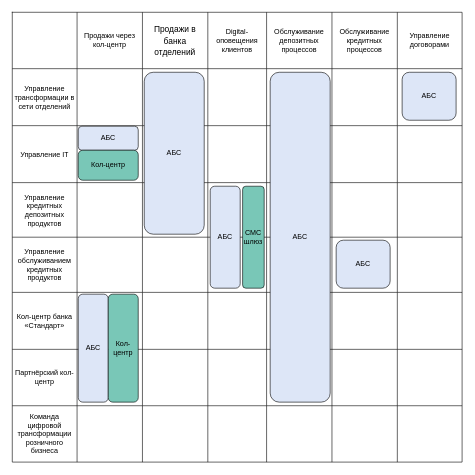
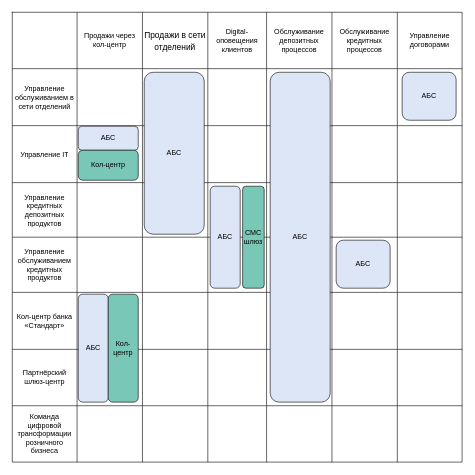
  <mxCell id="0" />
  <mxCell id="1" parent="0" />
  <mxCell id="2" value="" style="shape=table;startSize=0;container=1;collapsible=0;childLayout=tableLayout;" vertex="1" parent="1"><mxGeometry x="20" y="20" width="750" height="750" as="geometry" /></mxCell>
  <mxCell id="3" value="" style="shape=tableRow;horizontal=0;startSize=0;swimlaneHead=0;swimlaneBody=0;strokeColor=inherit;top=0;left=0;bottom=0;right=0;collapsible=0;dropTarget=0;fillColor=none;points=[[0,0.5],[1,0.5]];portConstraint=eastwest;fontSize=16;" vertex="1" parent="2"><mxGeometry width="750" height="94" as="geometry" /></mxCell>
  <mxCell id="4" value="" style="shape=partialRectangle;html=1;whiteSpace=wrap;connectable=0;strokeColor=inherit;overflow=hidden;fillColor=none;top=0;left=0;bottom=0;right=0;pointerEvents=1;fontSize=16;" vertex="1" parent="3"><mxGeometry width="108" height="94" as="geometry"><mxRectangle width="108" height="94" as="alternateBounds" /></mxGeometry></mxCell>
  <mxCell id="5" value="Продажи через кол-центр" style="shape=partialRectangle;html=1;whiteSpace=wrap;connectable=0;strokeColor=inherit;overflow=hidden;fillColor=none;top=0;left=0;bottom=0;right=0;pointerEvents=1;" vertex="1" parent="3"><mxGeometry x="108" width="109" height="94" as="geometry"><mxRectangle width="109" height="94" as="alternateBounds" /></mxGeometry></mxCell>
- <mxCell id="6" value="&lt;span style=&quot;font-family: Arial; font-size: 14px; background-color: rgb(255, 255, 255);&quot;&gt;Продажи в банка отделений&lt;/span&gt;" style="shape=partialRectangle;html=1;whiteSpace=wrap;connectable=0;strokeColor=inherit;overflow=hidden;fillColor=none;top=0;left=0;bottom=0;right=0;pointerEvents=1;fontSize=16;" vertex="1" parent="3"><mxGeometry x="217" width="109" height="94" as="geometry"><mxRectangle width="109" height="94" as="alternateBounds" /></mxGeometry></mxCell>
+ <mxCell id="6" value="&lt;span style=&quot;font-family: Arial; font-size: 14px; background-color: rgb(255, 255, 255);&quot;&gt;Продажи в сети отделений&lt;/span&gt;" style="shape=partialRectangle;html=1;whiteSpace=wrap;connectable=0;strokeColor=inherit;overflow=hidden;fillColor=none;top=0;left=0;bottom=0;right=0;pointerEvents=1;fontSize=16;" vertex="1" parent="3"><mxGeometry x="217" width="109" height="94" as="geometry"><mxRectangle width="109" height="94" as="alternateBounds" /></mxGeometry></mxCell>
  <mxCell id="7" value="Digital-оповещения клиентов" style="shape=partialRectangle;html=1;whiteSpace=wrap;connectable=0;strokeColor=inherit;overflow=hidden;fillColor=none;top=0;left=0;bottom=0;right=0;pointerEvents=1;" vertex="1" parent="3"><mxGeometry x="326" width="98" height="94" as="geometry"><mxRectangle width="98" height="94" as="alternateBounds" /></mxGeometry></mxCell>
  <mxCell id="8" value="Обслуживание депозитных процессов" style="shape=partialRectangle;html=1;whiteSpace=wrap;connectable=0;strokeColor=inherit;overflow=hidden;fillColor=none;top=0;left=0;bottom=0;right=0;pointerEvents=1;" vertex="1" parent="3"><mxGeometry x="424" width="109" height="94" as="geometry"><mxRectangle width="109" height="94" as="alternateBounds" /></mxGeometry></mxCell>
  <mxCell id="9" value="Обслуживание кредитных процессов" style="shape=partialRectangle;html=1;whiteSpace=wrap;connectable=0;strokeColor=inherit;overflow=hidden;fillColor=none;top=0;left=0;bottom=0;right=0;pointerEvents=1;" vertex="1" parent="3"><mxGeometry x="533" width="109" height="94" as="geometry"><mxRectangle width="109" height="94" as="alternateBounds" /></mxGeometry></mxCell>
  <mxCell id="10" value="Управление договорами" style="shape=partialRectangle;html=1;whiteSpace=wrap;connectable=0;strokeColor=inherit;overflow=hidden;fillColor=none;top=0;left=0;bottom=0;right=0;pointerEvents=1;" vertex="1" parent="3"><mxGeometry x="642" width="108" height="94" as="geometry"><mxRectangle width="108" height="94" as="alternateBounds" /></mxGeometry></mxCell>
  <mxCell id="11" value="" style="shape=tableRow;horizontal=0;startSize=0;swimlaneHead=0;swimlaneBody=0;strokeColor=inherit;top=0;left=0;bottom=0;right=0;collapsible=0;dropTarget=0;fillColor=none;points=[[0,0.5],[1,0.5]];portConstraint=eastwest;fontSize=16;" vertex="1" parent="2"><mxGeometry y="94" width="750" height="95" as="geometry" /></mxCell>
- <mxCell id="12" value="Управление трансформации в сети отделений" style="shape=partialRectangle;html=1;whiteSpace=wrap;connectable=0;strokeColor=inherit;overflow=hidden;fillColor=none;top=0;left=0;bottom=0;right=0;pointerEvents=1;" vertex="1" parent="11"><mxGeometry width="108" height="95" as="geometry"><mxRectangle width="108" height="95" as="alternateBounds" /></mxGeometry></mxCell>
+ <mxCell id="12" value="Управление обслуживанием в сети отделений" style="shape=partialRectangle;html=1;whiteSpace=wrap;connectable=0;strokeColor=inherit;overflow=hidden;fillColor=none;top=0;left=0;bottom=0;right=0;pointerEvents=1;" vertex="1" parent="11"><mxGeometry width="108" height="95" as="geometry"><mxRectangle width="108" height="95" as="alternateBounds" /></mxGeometry></mxCell>
  <mxCell id="13" value="" style="shape=partialRectangle;html=1;whiteSpace=wrap;connectable=0;strokeColor=inherit;overflow=hidden;fillColor=none;top=0;left=0;bottom=0;right=0;pointerEvents=1;fontSize=16;" vertex="1" parent="11"><mxGeometry x="108" width="109" height="95" as="geometry"><mxRectangle width="109" height="95" as="alternateBounds" /></mxGeometry></mxCell>
  <mxCell id="14" value="" style="shape=partialRectangle;html=1;whiteSpace=wrap;connectable=0;strokeColor=inherit;overflow=hidden;fillColor=none;top=0;left=0;bottom=0;right=0;pointerEvents=1;fontSize=16;" vertex="1" parent="11"><mxGeometry x="217" width="109" height="95" as="geometry"><mxRectangle width="109" height="95" as="alternateBounds" /></mxGeometry></mxCell>
  <mxCell id="15" style="shape=partialRectangle;html=1;whiteSpace=wrap;connectable=0;strokeColor=inherit;overflow=hidden;fillColor=none;top=0;left=0;bottom=0;right=0;pointerEvents=1;fontSize=16;" vertex="1" parent="11"><mxGeometry x="326" width="98" height="95" as="geometry"><mxRectangle width="98" height="95" as="alternateBounds" /></mxGeometry></mxCell>
  <mxCell id="16" style="shape=partialRectangle;html=1;whiteSpace=wrap;connectable=0;strokeColor=inherit;overflow=hidden;fillColor=none;top=0;left=0;bottom=0;right=0;pointerEvents=1;fontSize=16;" vertex="1" parent="11"><mxGeometry x="424" width="109" height="95" as="geometry"><mxRectangle width="109" height="95" as="alternateBounds" /></mxGeometry></mxCell>
  <mxCell id="17" style="shape=partialRectangle;html=1;whiteSpace=wrap;connectable=0;strokeColor=inherit;overflow=hidden;fillColor=none;top=0;left=0;bottom=0;right=0;pointerEvents=1;fontSize=16;" vertex="1" parent="11"><mxGeometry x="533" width="109" height="95" as="geometry"><mxRectangle width="109" height="95" as="alternateBounds" /></mxGeometry></mxCell>
  <mxCell id="18" style="shape=partialRectangle;html=1;whiteSpace=wrap;connectable=0;strokeColor=inherit;overflow=hidden;fillColor=none;top=0;left=0;bottom=0;right=0;pointerEvents=1;fontSize=16;" vertex="1" parent="11"><mxGeometry x="642" width="108" height="95" as="geometry"><mxRectangle width="108" height="95" as="alternateBounds" /></mxGeometry></mxCell>
  <mxCell id="19" value="" style="shape=tableRow;horizontal=0;startSize=0;swimlaneHead=0;swimlaneBody=0;strokeColor=inherit;top=0;left=0;bottom=0;right=0;collapsible=0;dropTarget=0;fillColor=none;points=[[0,0.5],[1,0.5]];portConstraint=eastwest;fontSize=16;rounded=0;" vertex="1" parent="2"><mxGeometry y="189" width="750" height="95" as="geometry" /></mxCell>
  <mxCell id="20" value="Управление IT" style="shape=partialRectangle;html=1;whiteSpace=wrap;connectable=0;strokeColor=inherit;overflow=hidden;fillColor=none;top=0;left=0;bottom=0;right=0;pointerEvents=1;" vertex="1" parent="19"><mxGeometry width="108" height="95" as="geometry"><mxRectangle width="108" height="95" as="alternateBounds" /></mxGeometry></mxCell>
  <mxCell id="21" value="" style="shape=partialRectangle;html=1;whiteSpace=wrap;connectable=0;strokeColor=inherit;overflow=hidden;fillColor=none;top=0;left=0;bottom=0;right=0;pointerEvents=1;fontSize=16;" vertex="1" parent="19"><mxGeometry x="108" width="109" height="95" as="geometry"><mxRectangle width="109" height="95" as="alternateBounds" /></mxGeometry></mxCell>
  <mxCell id="22" value="" style="shape=partialRectangle;html=1;whiteSpace=wrap;connectable=0;strokeColor=inherit;overflow=hidden;fillColor=none;top=0;left=0;bottom=0;right=0;pointerEvents=1;fontSize=16;" vertex="1" parent="19"><mxGeometry x="217" width="109" height="95" as="geometry"><mxRectangle width="109" height="95" as="alternateBounds" /></mxGeometry></mxCell>
  <mxCell id="23" style="shape=partialRectangle;html=1;whiteSpace=wrap;connectable=0;strokeColor=inherit;overflow=hidden;fillColor=none;top=0;left=0;bottom=0;right=0;pointerEvents=1;fontSize=16;" vertex="1" parent="19"><mxGeometry x="326" width="98" height="95" as="geometry"><mxRectangle width="98" height="95" as="alternateBounds" /></mxGeometry></mxCell>
  <mxCell id="24" style="shape=partialRectangle;html=1;whiteSpace=wrap;connectable=0;strokeColor=inherit;overflow=hidden;fillColor=none;top=0;left=0;bottom=0;right=0;pointerEvents=1;fontSize=16;" vertex="1" parent="19"><mxGeometry x="424" width="109" height="95" as="geometry"><mxRectangle width="109" height="95" as="alternateBounds" /></mxGeometry></mxCell>
  <mxCell id="25" style="shape=partialRectangle;html=1;whiteSpace=wrap;connectable=0;strokeColor=inherit;overflow=hidden;fillColor=none;top=0;left=0;bottom=0;right=0;pointerEvents=1;fontSize=16;" vertex="1" parent="19"><mxGeometry x="533" width="109" height="95" as="geometry"><mxRectangle width="109" height="95" as="alternateBounds" /></mxGeometry></mxCell>
  <mxCell id="26" style="shape=partialRectangle;html=1;whiteSpace=wrap;connectable=0;strokeColor=inherit;overflow=hidden;fillColor=none;top=0;left=0;bottom=0;right=0;pointerEvents=1;fontSize=16;" vertex="1" parent="19"><mxGeometry x="642" width="108" height="95" as="geometry"><mxRectangle width="108" height="95" as="alternateBounds" /></mxGeometry></mxCell>
  <mxCell id="27" style="shape=tableRow;horizontal=0;startSize=0;swimlaneHead=0;swimlaneBody=0;strokeColor=inherit;top=0;left=0;bottom=0;right=0;collapsible=0;dropTarget=0;fillColor=none;points=[[0,0.5],[1,0.5]];portConstraint=eastwest;fontSize=16;rounded=0;" vertex="1" parent="2"><mxGeometry y="284" width="750" height="91" as="geometry" /></mxCell>
  <mxCell id="28" value="Управление кредитных депозитных продуктов" style="shape=partialRectangle;html=1;whiteSpace=wrap;connectable=0;strokeColor=inherit;overflow=hidden;fillColor=none;top=0;left=0;bottom=0;right=0;pointerEvents=1;" vertex="1" parent="27"><mxGeometry width="108" height="91" as="geometry"><mxRectangle width="108" height="91" as="alternateBounds" /></mxGeometry></mxCell>
  <mxCell id="29" style="shape=partialRectangle;html=1;whiteSpace=wrap;connectable=0;strokeColor=inherit;overflow=hidden;fillColor=none;top=0;left=0;bottom=0;right=0;pointerEvents=1;fontSize=16;" vertex="1" parent="27"><mxGeometry x="108" width="109" height="91" as="geometry"><mxRectangle width="109" height="91" as="alternateBounds" /></mxGeometry></mxCell>
  <mxCell id="30" style="shape=partialRectangle;html=1;whiteSpace=wrap;connectable=0;strokeColor=inherit;overflow=hidden;fillColor=none;top=0;left=0;bottom=0;right=0;pointerEvents=1;fontSize=16;" vertex="1" parent="27"><mxGeometry x="217" width="109" height="91" as="geometry"><mxRectangle width="109" height="91" as="alternateBounds" /></mxGeometry></mxCell>
  <mxCell id="31" style="shape=partialRectangle;html=1;whiteSpace=wrap;connectable=0;strokeColor=inherit;overflow=hidden;fillColor=none;top=0;left=0;bottom=0;right=0;pointerEvents=1;fontSize=16;" vertex="1" parent="27"><mxGeometry x="326" width="98" height="91" as="geometry"><mxRectangle width="98" height="91" as="alternateBounds" /></mxGeometry></mxCell>
  <mxCell id="32" style="shape=partialRectangle;html=1;whiteSpace=wrap;connectable=0;strokeColor=inherit;overflow=hidden;fillColor=none;top=0;left=0;bottom=0;right=0;pointerEvents=1;fontSize=16;" vertex="1" parent="27"><mxGeometry x="424" width="109" height="91" as="geometry"><mxRectangle width="109" height="91" as="alternateBounds" /></mxGeometry></mxCell>
  <mxCell id="33" style="shape=partialRectangle;html=1;whiteSpace=wrap;connectable=0;strokeColor=inherit;overflow=hidden;fillColor=none;top=0;left=0;bottom=0;right=0;pointerEvents=1;fontSize=16;" vertex="1" parent="27"><mxGeometry x="533" width="109" height="91" as="geometry"><mxRectangle width="109" height="91" as="alternateBounds" /></mxGeometry></mxCell>
  <mxCell id="34" style="shape=partialRectangle;html=1;whiteSpace=wrap;connectable=0;strokeColor=inherit;overflow=hidden;fillColor=none;top=0;left=0;bottom=0;right=0;pointerEvents=1;fontSize=16;" vertex="1" parent="27"><mxGeometry x="642" width="108" height="91" as="geometry"><mxRectangle width="108" height="91" as="alternateBounds" /></mxGeometry></mxCell>
  <mxCell id="35" style="shape=tableRow;horizontal=0;startSize=0;swimlaneHead=0;swimlaneBody=0;strokeColor=inherit;top=0;left=0;bottom=0;right=0;collapsible=0;dropTarget=0;fillColor=none;points=[[0,0.5],[1,0.5]];portConstraint=eastwest;fontSize=16;rounded=0;" vertex="1" parent="2"><mxGeometry y="375" width="750" height="92" as="geometry" /></mxCell>
  <mxCell id="36" value="Управление обслуживанием кредитных продуктов" style="shape=partialRectangle;html=1;whiteSpace=wrap;connectable=0;strokeColor=inherit;overflow=hidden;fillColor=none;top=0;left=0;bottom=0;right=0;pointerEvents=1;" vertex="1" parent="35"><mxGeometry width="108" height="92" as="geometry"><mxRectangle width="108" height="92" as="alternateBounds" /></mxGeometry></mxCell>
  <mxCell id="37" style="shape=partialRectangle;html=1;whiteSpace=wrap;connectable=0;strokeColor=inherit;overflow=hidden;fillColor=none;top=0;left=0;bottom=0;right=0;pointerEvents=1;fontSize=16;" vertex="1" parent="35"><mxGeometry x="108" width="109" height="92" as="geometry"><mxRectangle width="109" height="92" as="alternateBounds" /></mxGeometry></mxCell>
  <mxCell id="38" style="shape=partialRectangle;html=1;whiteSpace=wrap;connectable=0;strokeColor=inherit;overflow=hidden;fillColor=none;top=0;left=0;bottom=0;right=0;pointerEvents=1;fontSize=16;" vertex="1" parent="35"><mxGeometry x="217" width="109" height="92" as="geometry"><mxRectangle width="109" height="92" as="alternateBounds" /></mxGeometry></mxCell>
  <mxCell id="39" style="shape=partialRectangle;html=1;whiteSpace=wrap;connectable=0;strokeColor=inherit;overflow=hidden;fillColor=none;top=0;left=0;bottom=0;right=0;pointerEvents=1;fontSize=16;" vertex="1" parent="35"><mxGeometry x="326" width="98" height="92" as="geometry"><mxRectangle width="98" height="92" as="alternateBounds" /></mxGeometry></mxCell>
  <mxCell id="40" style="shape=partialRectangle;html=1;whiteSpace=wrap;connectable=0;strokeColor=inherit;overflow=hidden;fillColor=none;top=0;left=0;bottom=0;right=0;pointerEvents=1;fontSize=16;" vertex="1" parent="35"><mxGeometry x="424" width="109" height="92" as="geometry"><mxRectangle width="109" height="92" as="alternateBounds" /></mxGeometry></mxCell>
  <mxCell id="41" style="shape=partialRectangle;html=1;whiteSpace=wrap;connectable=0;strokeColor=inherit;overflow=hidden;fillColor=none;top=0;left=0;bottom=0;right=0;pointerEvents=1;fontSize=16;" vertex="1" parent="35"><mxGeometry x="533" width="109" height="92" as="geometry"><mxRectangle width="109" height="92" as="alternateBounds" /></mxGeometry></mxCell>
  <mxCell id="42" style="shape=partialRectangle;html=1;whiteSpace=wrap;connectable=0;strokeColor=inherit;overflow=hidden;fillColor=none;top=0;left=0;bottom=0;right=0;pointerEvents=1;fontSize=16;" vertex="1" parent="35"><mxGeometry x="642" width="108" height="92" as="geometry"><mxRectangle width="108" height="92" as="alternateBounds" /></mxGeometry></mxCell>
  <mxCell id="43" style="shape=tableRow;horizontal=0;startSize=0;swimlaneHead=0;swimlaneBody=0;strokeColor=inherit;top=0;left=0;bottom=0;right=0;collapsible=0;dropTarget=0;fillColor=none;points=[[0,0.5],[1,0.5]];portConstraint=eastwest;fontSize=16;rounded=0;" vertex="1" parent="2"><mxGeometry y="467" width="750" height="95" as="geometry" /></mxCell>
  <mxCell id="44" value="Кол-центр банка «Стандарт»" style="shape=partialRectangle;html=1;whiteSpace=wrap;connectable=0;strokeColor=inherit;overflow=hidden;fillColor=none;top=0;left=0;bottom=0;right=0;pointerEvents=1;" vertex="1" parent="43"><mxGeometry width="108" height="95" as="geometry"><mxRectangle width="108" height="95" as="alternateBounds" /></mxGeometry></mxCell>
  <mxCell id="45" style="shape=partialRectangle;html=1;whiteSpace=wrap;connectable=0;strokeColor=inherit;overflow=hidden;fillColor=none;top=0;left=0;bottom=0;right=0;pointerEvents=1;fontSize=16;" vertex="1" parent="43"><mxGeometry x="108" width="109" height="95" as="geometry"><mxRectangle width="109" height="95" as="alternateBounds" /></mxGeometry></mxCell>
  <mxCell id="46" style="shape=partialRectangle;html=1;whiteSpace=wrap;connectable=0;strokeColor=inherit;overflow=hidden;fillColor=none;top=0;left=0;bottom=0;right=0;pointerEvents=1;fontSize=16;" vertex="1" parent="43"><mxGeometry x="217" width="109" height="95" as="geometry"><mxRectangle width="109" height="95" as="alternateBounds" /></mxGeometry></mxCell>
  <mxCell id="47" style="shape=partialRectangle;html=1;whiteSpace=wrap;connectable=0;strokeColor=inherit;overflow=hidden;fillColor=none;top=0;left=0;bottom=0;right=0;pointerEvents=1;fontSize=16;" vertex="1" parent="43"><mxGeometry x="326" width="98" height="95" as="geometry"><mxRectangle width="98" height="95" as="alternateBounds" /></mxGeometry></mxCell>
  <mxCell id="48" style="shape=partialRectangle;html=1;whiteSpace=wrap;connectable=0;strokeColor=inherit;overflow=hidden;fillColor=none;top=0;left=0;bottom=0;right=0;pointerEvents=1;fontSize=16;" vertex="1" parent="43"><mxGeometry x="424" width="109" height="95" as="geometry"><mxRectangle width="109" height="95" as="alternateBounds" /></mxGeometry></mxCell>
  <mxCell id="49" style="shape=partialRectangle;html=1;whiteSpace=wrap;connectable=0;strokeColor=inherit;overflow=hidden;fillColor=none;top=0;left=0;bottom=0;right=0;pointerEvents=1;fontSize=16;" vertex="1" parent="43"><mxGeometry x="533" width="109" height="95" as="geometry"><mxRectangle width="109" height="95" as="alternateBounds" /></mxGeometry></mxCell>
  <mxCell id="50" style="shape=partialRectangle;html=1;whiteSpace=wrap;connectable=0;strokeColor=inherit;overflow=hidden;fillColor=none;top=0;left=0;bottom=0;right=0;pointerEvents=1;fontSize=16;" vertex="1" parent="43"><mxGeometry x="642" width="108" height="95" as="geometry"><mxRectangle width="108" height="95" as="alternateBounds" /></mxGeometry></mxCell>
  <mxCell id="51" style="shape=tableRow;horizontal=0;startSize=0;swimlaneHead=0;swimlaneBody=0;strokeColor=inherit;top=0;left=0;bottom=0;right=0;collapsible=0;dropTarget=0;fillColor=none;points=[[0,0.5],[1,0.5]];portConstraint=eastwest;fontSize=16;rounded=0;" vertex="1" parent="2"><mxGeometry y="562" width="750" height="94" as="geometry" /></mxCell>
- <mxCell id="52" value="Партнёрский кол-центр" style="shape=partialRectangle;html=1;whiteSpace=wrap;connectable=0;strokeColor=inherit;overflow=hidden;fillColor=none;top=0;left=0;bottom=0;right=0;pointerEvents=1;" vertex="1" parent="51"><mxGeometry width="108" height="94" as="geometry"><mxRectangle width="108" height="94" as="alternateBounds" /></mxGeometry></mxCell>
+ <mxCell id="52" value="Партнёрский шлюз-центр" style="shape=partialRectangle;html=1;whiteSpace=wrap;connectable=0;strokeColor=inherit;overflow=hidden;fillColor=none;top=0;left=0;bottom=0;right=0;pointerEvents=1;" vertex="1" parent="51"><mxGeometry width="108" height="94" as="geometry"><mxRectangle width="108" height="94" as="alternateBounds" /></mxGeometry></mxCell>
  <mxCell id="53" style="shape=partialRectangle;html=1;whiteSpace=wrap;connectable=0;strokeColor=inherit;overflow=hidden;fillColor=none;top=0;left=0;bottom=0;right=0;pointerEvents=1;fontSize=16;" vertex="1" parent="51"><mxGeometry x="108" width="109" height="94" as="geometry"><mxRectangle width="109" height="94" as="alternateBounds" /></mxGeometry></mxCell>
  <mxCell id="54" style="shape=partialRectangle;html=1;whiteSpace=wrap;connectable=0;strokeColor=inherit;overflow=hidden;fillColor=none;top=0;left=0;bottom=0;right=0;pointerEvents=1;fontSize=16;" vertex="1" parent="51"><mxGeometry x="217" width="109" height="94" as="geometry"><mxRectangle width="109" height="94" as="alternateBounds" /></mxGeometry></mxCell>
  <mxCell id="55" style="shape=partialRectangle;html=1;whiteSpace=wrap;connectable=0;strokeColor=inherit;overflow=hidden;fillColor=none;top=0;left=0;bottom=0;right=0;pointerEvents=1;fontSize=16;" vertex="1" parent="51"><mxGeometry x="326" width="98" height="94" as="geometry"><mxRectangle width="98" height="94" as="alternateBounds" /></mxGeometry></mxCell>
  <mxCell id="56" style="shape=partialRectangle;html=1;whiteSpace=wrap;connectable=0;strokeColor=inherit;overflow=hidden;fillColor=none;top=0;left=0;bottom=0;right=0;pointerEvents=1;fontSize=16;" vertex="1" parent="51"><mxGeometry x="424" width="109" height="94" as="geometry"><mxRectangle width="109" height="94" as="alternateBounds" /></mxGeometry></mxCell>
  <mxCell id="57" style="shape=partialRectangle;html=1;whiteSpace=wrap;connectable=0;strokeColor=inherit;overflow=hidden;fillColor=none;top=0;left=0;bottom=0;right=0;pointerEvents=1;fontSize=16;" vertex="1" parent="51"><mxGeometry x="533" width="109" height="94" as="geometry"><mxRectangle width="109" height="94" as="alternateBounds" /></mxGeometry></mxCell>
  <mxCell id="58" style="shape=partialRectangle;html=1;whiteSpace=wrap;connectable=0;strokeColor=inherit;overflow=hidden;fillColor=none;top=0;left=0;bottom=0;right=0;pointerEvents=1;fontSize=16;" vertex="1" parent="51"><mxGeometry x="642" width="108" height="94" as="geometry"><mxRectangle width="108" height="94" as="alternateBounds" /></mxGeometry></mxCell>
  <mxCell id="59" style="shape=tableRow;horizontal=0;startSize=0;swimlaneHead=0;swimlaneBody=0;strokeColor=inherit;top=0;left=0;bottom=0;right=0;collapsible=0;dropTarget=0;fillColor=none;points=[[0,0.5],[1,0.5]];portConstraint=eastwest;fontSize=16;rounded=0;" vertex="1" parent="2"><mxGeometry y="656" width="750" height="94" as="geometry" /></mxCell>
  <mxCell id="60" value="Команда цифровой трансформации розничного бизнеса" style="shape=partialRectangle;html=1;whiteSpace=wrap;connectable=0;strokeColor=inherit;overflow=hidden;fillColor=none;top=0;left=0;bottom=0;right=0;pointerEvents=1;" vertex="1" parent="59"><mxGeometry width="108" height="94" as="geometry"><mxRectangle width="108" height="94" as="alternateBounds" /></mxGeometry></mxCell>
  <mxCell id="61" style="shape=partialRectangle;html=1;whiteSpace=wrap;connectable=0;strokeColor=inherit;overflow=hidden;fillColor=none;top=0;left=0;bottom=0;right=0;pointerEvents=1;fontSize=16;" vertex="1" parent="59"><mxGeometry x="108" width="109" height="94" as="geometry"><mxRectangle width="109" height="94" as="alternateBounds" /></mxGeometry></mxCell>
  <mxCell id="62" style="shape=partialRectangle;html=1;whiteSpace=wrap;connectable=0;strokeColor=inherit;overflow=hidden;fillColor=none;top=0;left=0;bottom=0;right=0;pointerEvents=1;fontSize=16;" vertex="1" parent="59"><mxGeometry x="217" width="109" height="94" as="geometry"><mxRectangle width="109" height="94" as="alternateBounds" /></mxGeometry></mxCell>
  <mxCell id="63" style="shape=partialRectangle;html=1;whiteSpace=wrap;connectable=0;strokeColor=inherit;overflow=hidden;fillColor=none;top=0;left=0;bottom=0;right=0;pointerEvents=1;fontSize=16;" vertex="1" parent="59"><mxGeometry x="326" width="98" height="94" as="geometry"><mxRectangle width="98" height="94" as="alternateBounds" /></mxGeometry></mxCell>
  <mxCell id="64" style="shape=partialRectangle;html=1;whiteSpace=wrap;connectable=0;strokeColor=inherit;overflow=hidden;fillColor=none;top=0;left=0;bottom=0;right=0;pointerEvents=1;fontSize=16;" vertex="1" parent="59"><mxGeometry x="424" width="109" height="94" as="geometry"><mxRectangle width="109" height="94" as="alternateBounds" /></mxGeometry></mxCell>
  <mxCell id="65" style="shape=partialRectangle;html=1;whiteSpace=wrap;connectable=0;strokeColor=inherit;overflow=hidden;fillColor=none;top=0;left=0;bottom=0;right=0;pointerEvents=1;fontSize=16;" vertex="1" parent="59"><mxGeometry x="533" width="109" height="94" as="geometry"><mxRectangle width="109" height="94" as="alternateBounds" /></mxGeometry></mxCell>
  <mxCell id="66" style="shape=partialRectangle;html=1;whiteSpace=wrap;connectable=0;strokeColor=inherit;overflow=hidden;fillColor=none;top=0;left=0;bottom=0;right=0;pointerEvents=1;fontSize=16;" vertex="1" parent="59"><mxGeometry x="642" width="108" height="94" as="geometry"><mxRectangle width="108" height="94" as="alternateBounds" /></mxGeometry></mxCell>
  <mxCell id="67" value="АБС" style="rounded=1;whiteSpace=wrap;html=1;fillColor=light-dark(#dde6f7, #ededed);" vertex="1" parent="1"><mxGeometry x="450" y="120" width="100" height="550" as="geometry" /></mxCell>
  <mxCell id="68" value="АБС" style="rounded=1;whiteSpace=wrap;html=1;fillColor=light-dark(#dde6f7, #ededed);" vertex="1" parent="1"><mxGeometry x="130" y="490" width="50" height="180" as="geometry" /></mxCell>
  <mxCell id="69" value="Кол-центр" style="rounded=1;whiteSpace=wrap;html=1;fillColor=light-dark(#79c7b7, #ededed);" vertex="1" parent="1"><mxGeometry x="180" y="490" width="50" height="180" as="geometry" /></mxCell>
  <mxCell id="70" value="АБС" style="rounded=1;whiteSpace=wrap;html=1;fillColor=light-dark(#dde6f7, #ededed);" vertex="1" parent="1"><mxGeometry x="130" y="210" width="100" height="40" as="geometry" /></mxCell>
  <mxCell id="71" value="Кол-центр" style="rounded=1;whiteSpace=wrap;html=1;fillColor=light-dark(#79c7b7, #ededed);" vertex="1" parent="1"><mxGeometry x="130" y="250" width="100" height="50" as="geometry" /></mxCell>
  <mxCell id="72" value="АБС" style="rounded=1;whiteSpace=wrap;html=1;fillColor=light-dark(#dde6f7, #ededed);" vertex="1" parent="1"><mxGeometry x="240" y="120" width="100" height="270" as="geometry" /></mxCell>
  <mxCell id="73" value="АБС" style="rounded=1;whiteSpace=wrap;html=1;fillColor=light-dark(#dde6f7, #ededed);" vertex="1" parent="1"><mxGeometry x="350" y="310" width="50" height="170" as="geometry" /></mxCell>
  <mxCell id="74" value="СМС шлюз" style="rounded=1;whiteSpace=wrap;html=1;fillColor=light-dark(#79c7b7, #ededed);" vertex="1" parent="1"><mxGeometry x="404" y="310" width="36" height="170" as="geometry" /></mxCell>
  <mxCell id="75" value="АБС" style="rounded=1;whiteSpace=wrap;html=1;fillColor=light-dark(#dde6f7, #ededed);" vertex="1" parent="1"><mxGeometry x="560" y="400" width="90" height="80" as="geometry" /></mxCell>
  <mxCell id="76" value="АБС" style="rounded=1;whiteSpace=wrap;html=1;fillColor=light-dark(#dde6f7, #ededed);" vertex="1" parent="1"><mxGeometry x="670" y="120" width="90" height="80" as="geometry" /></mxCell>
